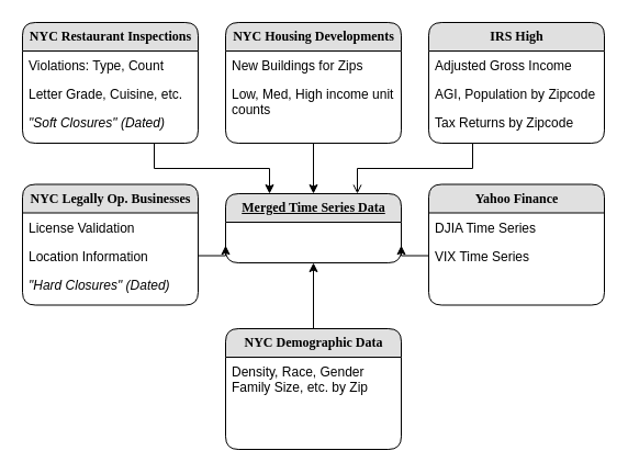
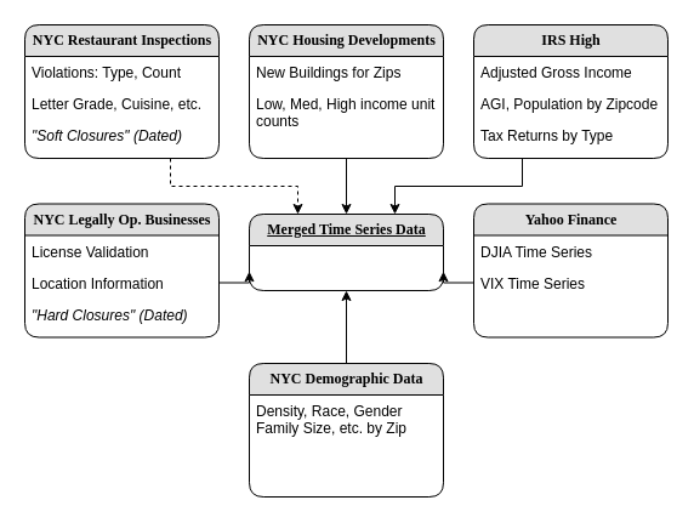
  <mxCell id="0" />
  <mxCell id="1" parent="0" />
- <mxCell id="2" style="edgeStyle=orthogonalEdgeStyle;rounded=0;orthogonalLoop=1;jettySize=auto;html=1;exitX=0.25;exitY=1;exitDx=0;exitDy=0;entryX=0.75;entryY=0;entryDx=0;entryDy=0;endArrow=open;" edge="1" parent="1" source="3" target="26"><mxGeometry relative="1" as="geometry" /></mxCell>
+ <mxCell id="2" style="edgeStyle=orthogonalEdgeStyle;rounded=0;orthogonalLoop=1;jettySize=auto;html=1;exitX=0.25;exitY=1;exitDx=0;exitDy=0;entryX=0.75;entryY=0;entryDx=0;entryDy=0;" edge="1" parent="1" source="3" target="26"><mxGeometry relative="1" as="geometry" /></mxCell>
  <mxCell id="3" value="&lt;b&gt;IRS High&lt;/b&gt;" style="swimlane;html=1;fontStyle=0;childLayout=stackLayout;horizontal=1;startSize=26;fillColor=#e0e0e0;horizontalStack=0;resizeParent=1;resizeLast=0;collapsible=1;marginBottom=0;swimlaneFillColor=#ffffff;align=center;rounded=1;shadow=0;comic=0;labelBackgroundColor=none;strokeColor=#000000;strokeWidth=1;fontFamily=Verdana;fontSize=12;fontColor=#000000;" parent="1" vertex="1"><mxGeometry x="390" y="20" width="160" height="110" as="geometry" /></mxCell>
  <mxCell id="4" value="Adjusted Gross Income" style="text;html=1;strokeColor=none;fillColor=none;spacingLeft=4;spacingRight=4;whiteSpace=wrap;overflow=hidden;rotatable=0;points=[[0,0.5],[1,0.5]];portConstraint=eastwest;" parent="3" vertex="1"><mxGeometry y="26" width="160" height="26" as="geometry" /></mxCell>
  <mxCell id="5" value="AGI, Population by Zipcode" style="text;html=1;strokeColor=none;fillColor=none;spacingLeft=4;spacingRight=4;whiteSpace=wrap;overflow=hidden;rotatable=0;points=[[0,0.5],[1,0.5]];portConstraint=eastwest;" parent="3" vertex="1"><mxGeometry y="52" width="160" height="26" as="geometry" /></mxCell>
- <mxCell id="6" value="Tax Returns by Zipcode" style="text;html=1;strokeColor=none;fillColor=none;spacingLeft=4;spacingRight=4;whiteSpace=wrap;overflow=hidden;rotatable=0;points=[[0,0.5],[1,0.5]];portConstraint=eastwest;" parent="3" vertex="1"><mxGeometry y="78" width="160" height="26" as="geometry" /></mxCell>
- <mxCell id="7" style="edgeStyle=orthogonalEdgeStyle;rounded=0;orthogonalLoop=1;jettySize=auto;html=1;exitX=0.75;exitY=1;exitDx=0;exitDy=0;entryX=0.25;entryY=0;entryDx=0;entryDy=0;" edge="1" parent="1" source="8" target="26"><mxGeometry relative="1" as="geometry" /></mxCell>
+ <mxCell id="6" value="Tax Returns by Type" style="text;html=1;strokeColor=none;fillColor=none;spacingLeft=4;spacingRight=4;whiteSpace=wrap;overflow=hidden;rotatable=0;points=[[0,0.5],[1,0.5]];portConstraint=eastwest;" parent="3" vertex="1"><mxGeometry y="78" width="160" height="26" as="geometry" /></mxCell>
+ <mxCell id="7" style="edgeStyle=orthogonalEdgeStyle;rounded=0;orthogonalLoop=1;jettySize=auto;html=1;exitX=0.75;exitY=1;exitDx=0;exitDy=0;entryX=0.25;entryY=0;entryDx=0;entryDy=0;dashed=1;" edge="1" parent="1" source="8" target="26"><mxGeometry relative="1" as="geometry" /></mxCell>
  <mxCell id="8" value="&lt;b&gt;NYC Restaurant Inspections&lt;/b&gt;" style="swimlane;html=1;fontStyle=0;childLayout=stackLayout;horizontal=1;startSize=26;fillColor=#e0e0e0;horizontalStack=0;resizeParent=1;resizeLast=0;collapsible=1;marginBottom=0;swimlaneFillColor=#ffffff;align=center;rounded=1;shadow=0;comic=0;labelBackgroundColor=none;strokeColor=#000000;strokeWidth=1;fontFamily=Verdana;fontSize=12;fontColor=#000000;" vertex="1" parent="1"><mxGeometry x="20" y="20" width="160" height="110" as="geometry" /></mxCell>
  <mxCell id="9" value="Violations: Type, Count" style="text;html=1;strokeColor=none;fillColor=none;spacingLeft=4;spacingRight=4;whiteSpace=wrap;overflow=hidden;rotatable=0;points=[[0,0.5],[1,0.5]];portConstraint=eastwest;" vertex="1" parent="8"><mxGeometry y="26" width="160" height="26" as="geometry" /></mxCell>
  <mxCell id="10" value="Letter Grade, Cuisine, etc." style="text;html=1;strokeColor=none;fillColor=none;spacingLeft=4;spacingRight=4;whiteSpace=wrap;overflow=hidden;rotatable=0;points=[[0,0.5],[1,0.5]];portConstraint=eastwest;" vertex="1" parent="8"><mxGeometry y="52" width="160" height="26" as="geometry" /></mxCell>
  <mxCell id="11" value="&lt;i&gt;&quot;Soft Closures&quot; (Dated)&lt;/i&gt;" style="text;html=1;strokeColor=none;fillColor=none;spacingLeft=4;spacingRight=4;whiteSpace=wrap;overflow=hidden;rotatable=0;points=[[0,0.5],[1,0.5]];portConstraint=eastwest;" vertex="1" parent="8"><mxGeometry y="78" width="160" height="26" as="geometry" /></mxCell>
  <mxCell id="12" value="&lt;b&gt;NYC Legally Op. Businesses&lt;/b&gt;" style="swimlane;html=1;fontStyle=0;childLayout=stackLayout;horizontal=1;startSize=26;fillColor=#e0e0e0;horizontalStack=0;resizeParent=1;resizeLast=0;collapsible=1;marginBottom=0;swimlaneFillColor=#ffffff;align=center;rounded=1;shadow=0;comic=0;labelBackgroundColor=none;strokeColor=#000000;strokeWidth=1;fontFamily=Verdana;fontSize=12;fontColor=#000000;" vertex="1" parent="1"><mxGeometry x="20" y="167.5" width="160" height="110" as="geometry" /></mxCell>
  <mxCell id="13" value="License Validation" style="text;html=1;strokeColor=none;fillColor=none;spacingLeft=4;spacingRight=4;whiteSpace=wrap;overflow=hidden;rotatable=0;points=[[0,0.5],[1,0.5]];portConstraint=eastwest;" vertex="1" parent="12"><mxGeometry y="26" width="160" height="26" as="geometry" /></mxCell>
  <mxCell id="14" value="Location Information" style="text;html=1;strokeColor=none;fillColor=none;spacingLeft=4;spacingRight=4;whiteSpace=wrap;overflow=hidden;rotatable=0;points=[[0,0.5],[1,0.5]];portConstraint=eastwest;" vertex="1" parent="12"><mxGeometry y="52" width="160" height="26" as="geometry" /></mxCell>
  <mxCell id="15" value="&lt;i&gt;&quot;Hard Closures&quot;&lt;/i&gt; &lt;i&gt;(Dated)&lt;/i&gt;" style="text;html=1;strokeColor=none;fillColor=none;spacingLeft=4;spacingRight=4;whiteSpace=wrap;overflow=hidden;rotatable=0;points=[[0,0.5],[1,0.5]];portConstraint=eastwest;" vertex="1" parent="12"><mxGeometry y="78" width="160" height="26" as="geometry" /></mxCell>
  <mxCell id="16" style="edgeStyle=orthogonalEdgeStyle;rounded=0;orthogonalLoop=1;jettySize=auto;html=1;exitX=0.5;exitY=0;exitDx=0;exitDy=0;entryX=0.5;entryY=1;entryDx=0;entryDy=0;" edge="1" parent="1" source="17" target="26"><mxGeometry relative="1" as="geometry" /></mxCell>
  <mxCell id="17" value="&lt;b&gt;NYC Demographic Data&lt;br&gt;&lt;/b&gt;" style="swimlane;html=1;fontStyle=0;childLayout=stackLayout;horizontal=1;startSize=26;fillColor=#e0e0e0;horizontalStack=0;resizeParent=1;resizeLast=0;collapsible=1;marginBottom=0;swimlaneFillColor=#ffffff;align=center;rounded=1;shadow=0;comic=0;labelBackgroundColor=none;strokeColor=#000000;strokeWidth=1;fontFamily=Verdana;fontSize=12;fontColor=#000000;" vertex="1" parent="1"><mxGeometry x="205" y="299" width="160" height="110" as="geometry" /></mxCell>
  <mxCell id="18" value="Density, Race, Gender Family Size, etc. by Zip" style="text;html=1;strokeColor=none;fillColor=none;spacingLeft=4;spacingRight=4;whiteSpace=wrap;overflow=hidden;rotatable=0;points=[[0,0.5],[1,0.5]];portConstraint=eastwest;" vertex="1" parent="17"><mxGeometry y="26" width="160" height="44" as="geometry" /></mxCell>
  <mxCell id="19" style="edgeStyle=orthogonalEdgeStyle;rounded=0;orthogonalLoop=1;jettySize=auto;html=1;exitX=0.5;exitY=1;exitDx=0;exitDy=0;entryX=0.5;entryY=0;entryDx=0;entryDy=0;" edge="1" parent="1" source="20" target="26"><mxGeometry relative="1" as="geometry" /></mxCell>
  <mxCell id="20" value="&lt;b&gt;NYC Housing Developments&lt;br&gt;&lt;/b&gt;" style="swimlane;html=1;fontStyle=0;childLayout=stackLayout;horizontal=1;startSize=26;fillColor=#e0e0e0;horizontalStack=0;resizeParent=1;resizeLast=0;collapsible=1;marginBottom=0;swimlaneFillColor=#ffffff;align=center;rounded=1;shadow=0;comic=0;labelBackgroundColor=none;strokeColor=#000000;strokeWidth=1;fontFamily=Verdana;fontSize=12;fontColor=#000000;" vertex="1" parent="1"><mxGeometry x="205" y="20" width="160" height="110" as="geometry" /></mxCell>
  <mxCell id="21" value="New Buildings for Zips" style="text;html=1;strokeColor=none;fillColor=none;spacingLeft=4;spacingRight=4;whiteSpace=wrap;overflow=hidden;rotatable=0;points=[[0,0.5],[1,0.5]];portConstraint=eastwest;" vertex="1" parent="20"><mxGeometry y="26" width="160" height="26" as="geometry" /></mxCell>
  <mxCell id="22" value="Low, Med, High income unit counts" style="text;html=1;strokeColor=none;fillColor=none;spacingLeft=4;spacingRight=4;whiteSpace=wrap;overflow=hidden;rotatable=0;points=[[0,0.5],[1,0.5]];portConstraint=eastwest;" vertex="1" parent="20"><mxGeometry y="52" width="160" height="38" as="geometry" /></mxCell>
  <mxCell id="23" value="&lt;b&gt;Yahoo Finance&lt;br&gt;&lt;/b&gt;" style="swimlane;html=1;fontStyle=0;childLayout=stackLayout;horizontal=1;startSize=26;fillColor=#e0e0e0;horizontalStack=0;resizeParent=1;resizeLast=0;collapsible=1;marginBottom=0;swimlaneFillColor=#ffffff;align=center;rounded=1;shadow=0;comic=0;labelBackgroundColor=none;strokeColor=#000000;strokeWidth=1;fontFamily=Verdana;fontSize=12;fontColor=#000000;" vertex="1" parent="1"><mxGeometry x="390" y="167.5" width="160" height="110" as="geometry" /></mxCell>
  <mxCell id="24" value="DJIA Time Series" style="text;html=1;strokeColor=none;fillColor=none;spacingLeft=4;spacingRight=4;whiteSpace=wrap;overflow=hidden;rotatable=0;points=[[0,0.5],[1,0.5]];portConstraint=eastwest;" vertex="1" parent="23"><mxGeometry y="26" width="160" height="26" as="geometry" /></mxCell>
  <mxCell id="25" value="VIX Time Series" style="text;html=1;strokeColor=none;fillColor=none;spacingLeft=4;spacingRight=4;whiteSpace=wrap;overflow=hidden;rotatable=0;points=[[0,0.5],[1,0.5]];portConstraint=eastwest;" vertex="1" parent="23"><mxGeometry y="52" width="160" height="26" as="geometry" /></mxCell>
  <mxCell id="26" value="&lt;u&gt;&lt;b&gt;Merged Time Series Data&lt;br&gt;&lt;/b&gt;&lt;/u&gt;" style="swimlane;html=1;fontStyle=0;childLayout=stackLayout;horizontal=1;startSize=26;fillColor=#e0e0e0;horizontalStack=0;resizeParent=1;resizeLast=0;collapsible=1;marginBottom=0;swimlaneFillColor=#ffffff;align=center;rounded=1;shadow=0;comic=0;labelBackgroundColor=none;strokeColor=#000000;strokeWidth=1;fontFamily=Verdana;fontSize=12;fontColor=#000000;" vertex="1" parent="1"><mxGeometry x="205" y="176" width="160" height="63" as="geometry" /></mxCell>
  <mxCell id="27" style="edgeStyle=orthogonalEdgeStyle;rounded=0;orthogonalLoop=1;jettySize=auto;html=1;exitX=0;exitY=0.5;exitDx=0;exitDy=0;entryX=1;entryY=0.75;entryDx=0;entryDy=0;" edge="1" parent="1" source="25" target="26"><mxGeometry relative="1" as="geometry" /></mxCell>
  <mxCell id="28" style="edgeStyle=orthogonalEdgeStyle;rounded=0;orthogonalLoop=1;jettySize=auto;html=1;exitX=1;exitY=0.5;exitDx=0;exitDy=0;entryX=0;entryY=0.75;entryDx=0;entryDy=0;" edge="1" parent="1" source="14" target="26"><mxGeometry relative="1" as="geometry" /></mxCell>
